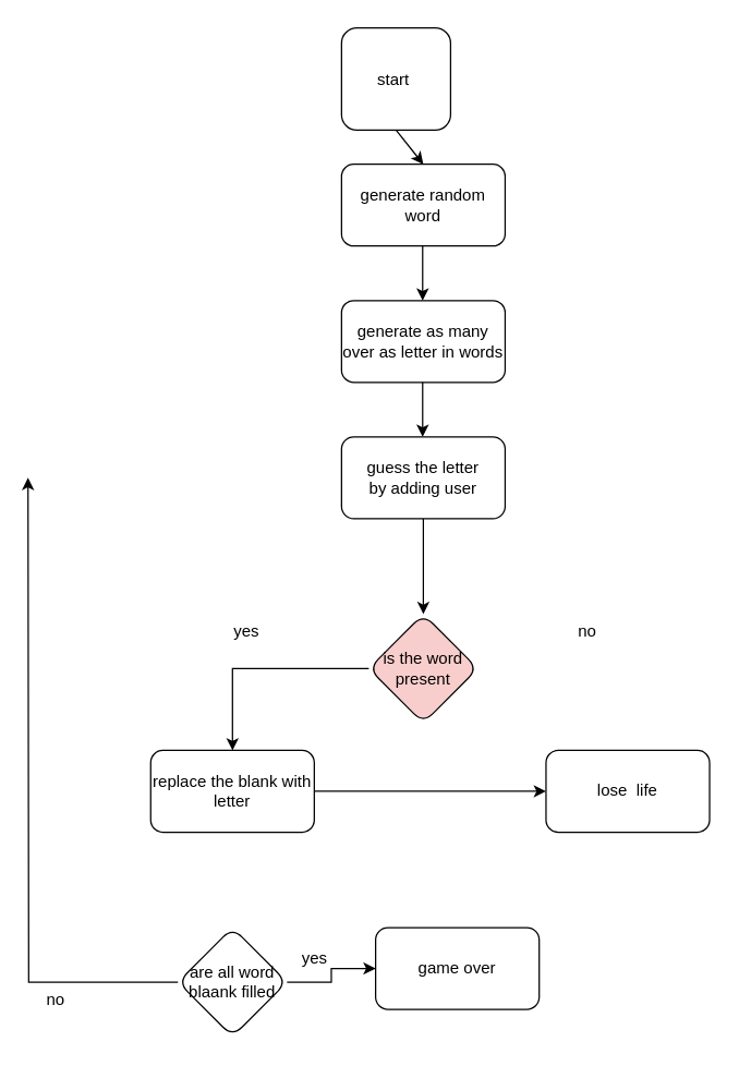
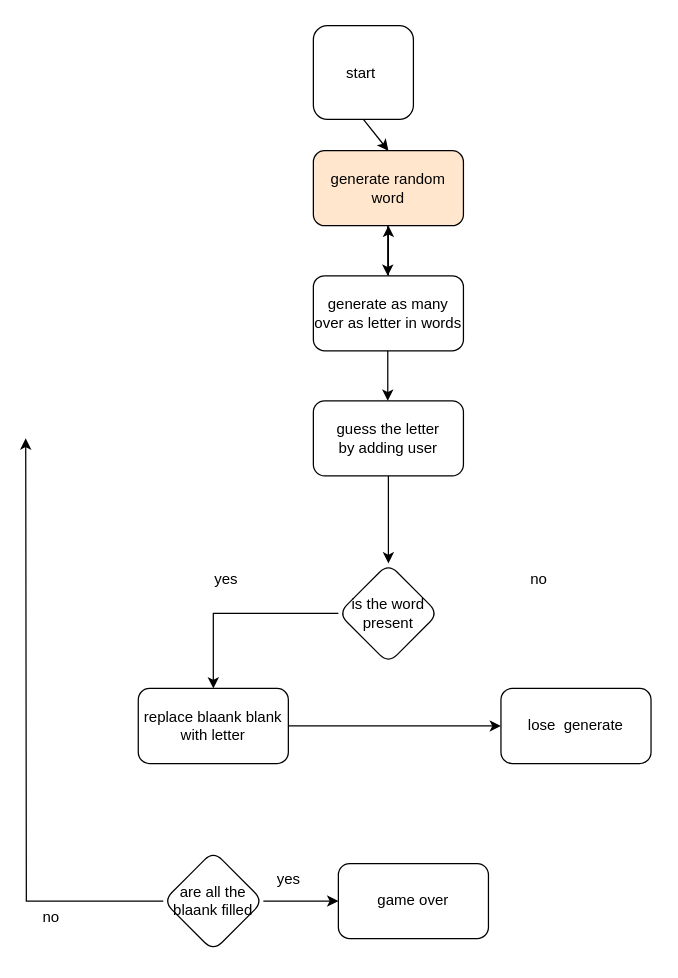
  <mxCell id="0" />
  <mxCell id="1" parent="0" />
  <mxCell id="2" value="start&lt;span style=&quot;white-space: pre;&quot;&gt;&#09;&lt;/span&gt;" style="rounded=1;whiteSpace=wrap;html=1;" vertex="1" parent="1"><mxGeometry x="250" y="20" width="80" height="75" as="geometry" /></mxCell>
- <mxCell id="3" value="generate random word" style="rounded=1;whiteSpace=wrap;html=1;" vertex="1" parent="1"><mxGeometry x="250" y="120" width="120" height="60" as="geometry" /></mxCell>
+ <mxCell id="3" value="generate random word" style="rounded=1;whiteSpace=wrap;html=1;fillColor=#ffe6cc;" vertex="1" parent="1"><mxGeometry x="250" y="120" width="120" height="60" as="geometry" /></mxCell>
+ <mxCell id="4" value="" style="edgeStyle=orthogonalEdgeStyle;rounded=0;orthogonalLoop=1;jettySize=auto;html=1;" edge="1" parent="1" source="5" target="3"><mxGeometry relative="1" as="geometry" /></mxCell>
  <mxCell id="5" value="generate as many over as letter in words" style="rounded=1;whiteSpace=wrap;html=1;" vertex="1" parent="1"><mxGeometry x="250" y="220" width="120" height="60" as="geometry" /></mxCell>
  <mxCell id="6" value="" style="endArrow=classic;html=1;rounded=0;exitX=0.5;exitY=1;exitDx=0;exitDy=0;" edge="1" parent="1" source="2"><mxGeometry width="50" height="50" relative="1" as="geometry"><mxPoint x="265" y="400" as="sourcePoint" /><mxPoint x="310" y="120" as="targetPoint" /></mxGeometry></mxCell>
  <mxCell id="7" value="" style="endArrow=classic;html=1;rounded=0;exitX=0.5;exitY=1;exitDx=0;exitDy=0;" edge="1" parent="1"><mxGeometry width="50" height="50" relative="1" as="geometry"><mxPoint x="309.5" y="180" as="sourcePoint" /><mxPoint x="309.5" y="220" as="targetPoint" /></mxGeometry></mxCell>
  <mxCell id="8" value="" style="edgeStyle=orthogonalEdgeStyle;rounded=0;orthogonalLoop=1;jettySize=auto;html=1;" edge="1" parent="1" source="9" target="12"><mxGeometry relative="1" as="geometry" /></mxCell>
  <mxCell id="9" value="guess the letter&lt;br&gt;by adding user" style="rounded=1;whiteSpace=wrap;html=1;" vertex="1" parent="1"><mxGeometry x="250" y="320" width="120" height="60" as="geometry" /></mxCell>
  <mxCell id="10" value="" style="endArrow=classic;html=1;rounded=0;exitX=0.5;exitY=1;exitDx=0;exitDy=0;" edge="1" parent="1"><mxGeometry width="50" height="50" relative="1" as="geometry"><mxPoint x="309.5" y="280" as="sourcePoint" /><mxPoint x="309.5" y="320" as="targetPoint" /></mxGeometry></mxCell>
  <mxCell id="11" value="" style="edgeStyle=orthogonalEdgeStyle;rounded=0;orthogonalLoop=1;jettySize=auto;html=1;" edge="1" parent="1" source="12" target="15"><mxGeometry relative="1" as="geometry" /></mxCell>
- <mxCell id="12" value="is the word present" style="rhombus;whiteSpace=wrap;html=1;rounded=1;fillColor=#f8cecc;" vertex="1" parent="1"><mxGeometry x="270" y="450" width="80" height="80" as="geometry" /></mxCell>
- <mxCell id="13" value="lose&amp;nbsp; life" style="whiteSpace=wrap;html=1;rounded=1;" vertex="1" parent="1"><mxGeometry x="400" y="550" width="120" height="60" as="geometry" /></mxCell>
+ <mxCell id="12" value="is the word present" style="rhombus;whiteSpace=wrap;html=1;rounded=1;" vertex="1" parent="1"><mxGeometry x="270" y="450" width="80" height="80" as="geometry" /></mxCell>
+ <mxCell id="13" value="lose&amp;nbsp; generate" style="whiteSpace=wrap;html=1;rounded=1;" vertex="1" parent="1"><mxGeometry x="400" y="550" width="120" height="60" as="geometry" /></mxCell>
  <mxCell id="14" value="" style="edgeStyle=orthogonalEdgeStyle;rounded=0;orthogonalLoop=1;jettySize=auto;html=1;" edge="1" parent="1" source="15" target="13"><mxGeometry relative="1" as="geometry" /></mxCell>
- <mxCell id="15" value="replace the blank with letter" style="whiteSpace=wrap;html=1;rounded=1;" vertex="1" parent="1"><mxGeometry x="110" y="550" width="120" height="60" as="geometry" /></mxCell>
+ <mxCell id="15" value="replace blaank blank with letter" style="whiteSpace=wrap;html=1;rounded=1;" vertex="1" parent="1"><mxGeometry x="110" y="550" width="120" height="60" as="geometry" /></mxCell>
  <mxCell id="16" value="" style="edgeStyle=orthogonalEdgeStyle;rounded=0;orthogonalLoop=1;jettySize=auto;html=1;" edge="1" parent="1" source="18" target="19"><mxGeometry relative="1" as="geometry" /></mxCell>
  <mxCell id="17" value="" style="edgeStyle=orthogonalEdgeStyle;rounded=0;orthogonalLoop=1;jettySize=auto;html=1;entryX=0;entryY=0.5;entryDx=0;entryDy=0;exitX=0;exitY=0.5;exitDx=0;exitDy=0;" edge="1" parent="1" source="18"><mxGeometry relative="1" as="geometry"><mxPoint x="-20" y="720" as="sourcePoint" /><mxPoint x="20" y="350" as="targetPoint" /></mxGeometry></mxCell>
- <mxCell id="18" value="are all word blaank filled" style="rhombus;whiteSpace=wrap;html=1;rounded=1;" vertex="1" parent="1"><mxGeometry x="130" y="680" width="80" height="80" as="geometry" /></mxCell>
- <mxCell id="19" value="game over" style="whiteSpace=wrap;html=1;rounded=1;" vertex="1" parent="1"><mxGeometry x="275" y="680" width="120" height="60" as="geometry" /></mxCell>
+ <mxCell id="18" value="are all the blaank filled" style="rhombus;whiteSpace=wrap;html=1;rounded=1;" vertex="1" parent="1"><mxGeometry x="130" y="680" width="80" height="80" as="geometry" /></mxCell>
+ <mxCell id="19" value="game over" style="whiteSpace=wrap;html=1;rounded=1;" vertex="1" parent="1"><mxGeometry x="270" y="690" width="120" height="60" as="geometry" /></mxCell>
  <mxCell id="20" value="yes" style="text;html=1;align=center;verticalAlign=middle;resizable=0;points=[];autosize=1;strokeColor=none;fillColor=none;" vertex="1" parent="1"><mxGeometry x="160" y="448" width="40" height="30" as="geometry" /></mxCell>
  <mxCell id="21" value="no" style="text;html=1;align=center;verticalAlign=middle;resizable=0;points=[];autosize=1;strokeColor=none;fillColor=none;" vertex="1" parent="1"><mxGeometry x="410" y="448" width="40" height="30" as="geometry" /></mxCell>
  <mxCell id="22" value="yes" style="text;html=1;align=center;verticalAlign=middle;resizable=0;points=[];autosize=1;strokeColor=none;fillColor=none;" vertex="1" parent="1"><mxGeometry x="210" y="688" width="40" height="30" as="geometry" /></mxCell>
  <mxCell id="23" value="no" style="text;html=1;align=center;verticalAlign=middle;resizable=0;points=[];autosize=1;strokeColor=none;fillColor=none;" vertex="1" parent="1"><mxGeometry x="20" y="718" width="40" height="30" as="geometry" /></mxCell>
